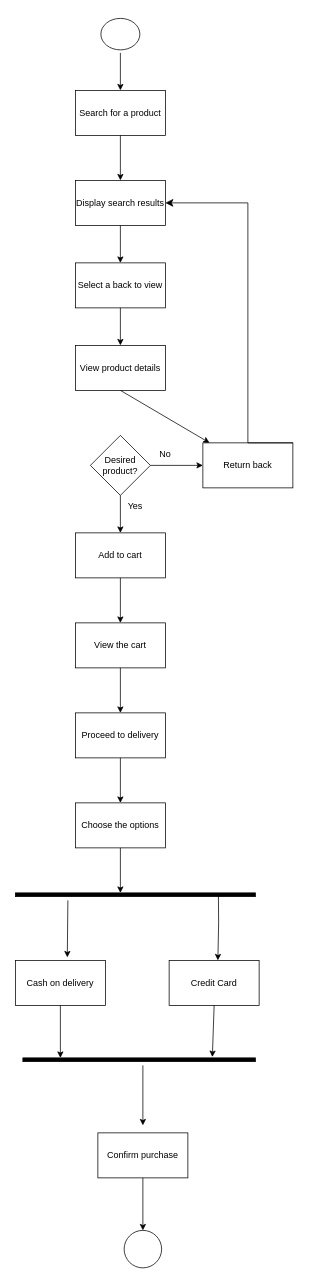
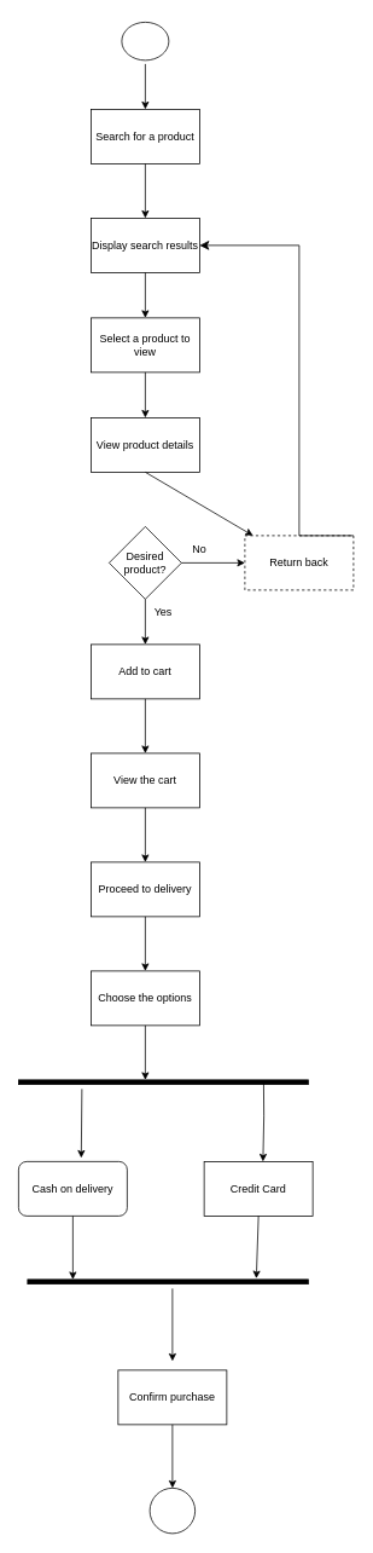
  <mxCell id="0" />
  <mxCell id="1" parent="0" />
  <mxCell id="2" value="" style="ellipse;html=1;shape=startState;fontFamily=Tahoma;fontSize=14;" vertex="1" parent="1"><mxGeometry x="130" y="20" width="60" height="50" as="geometry" /></mxCell>
  <mxCell id="3" value="" style="endArrow=classic;html=1;rounded=0;exitX=0.5;exitY=1;exitDx=0;exitDy=0;" edge="1" parent="1" source="2"><mxGeometry width="50" height="50" relative="1" as="geometry"><mxPoint x="120" y="120" as="sourcePoint" /><mxPoint x="160" y="120" as="targetPoint" /></mxGeometry></mxCell>
  <mxCell id="4" value="Search for a product" style="rounded=0;whiteSpace=wrap;html=1;" vertex="1" parent="1"><mxGeometry x="100" y="120" width="120" height="60" as="geometry" /></mxCell>
  <mxCell id="5" value="" style="endArrow=classic;html=1;rounded=0;exitX=0.5;exitY=1;exitDx=0;exitDy=0;" edge="1" parent="1" source="4"><mxGeometry width="50" height="50" relative="1" as="geometry"><mxPoint x="130" y="230" as="sourcePoint" /><mxPoint x="160" y="240" as="targetPoint" /></mxGeometry></mxCell>
  <mxCell id="6" value="Display search results" style="rounded=0;whiteSpace=wrap;html=1;" vertex="1" parent="1"><mxGeometry x="100" y="240" width="120" height="60" as="geometry" /></mxCell>
  <mxCell id="7" value="" style="endArrow=classic;html=1;rounded=0;exitX=0.5;exitY=1;exitDx=0;exitDy=0;" edge="1" parent="1" source="6"><mxGeometry width="50" height="50" relative="1" as="geometry"><mxPoint x="110" y="360" as="sourcePoint" /><mxPoint x="160" y="350" as="targetPoint" /></mxGeometry></mxCell>
- <mxCell id="8" value="Select a back to view" style="rounded=0;whiteSpace=wrap;html=1;" vertex="1" parent="1"><mxGeometry x="100" y="350" width="120" height="60" as="geometry" /></mxCell>
+ <mxCell id="8" value="Select a product to view" style="rounded=0;whiteSpace=wrap;html=1;" vertex="1" parent="1"><mxGeometry x="100" y="350" width="120" height="60" as="geometry" /></mxCell>
  <mxCell id="9" value="" style="endArrow=classic;html=1;rounded=0;exitX=0.5;exitY=1;exitDx=0;exitDy=0;" edge="1" parent="1" source="8"><mxGeometry width="50" height="50" relative="1" as="geometry"><mxPoint x="120" y="460" as="sourcePoint" /><mxPoint x="160" y="460" as="targetPoint" /></mxGeometry></mxCell>
  <mxCell id="10" value="View product details" style="rounded=0;whiteSpace=wrap;html=1;" vertex="1" parent="1"><mxGeometry x="100" y="460" width="120" height="60" as="geometry" /></mxCell>
  <mxCell id="11" value="Desired product?" style="rhombus;whiteSpace=wrap;html=1;" vertex="1" parent="1"><mxGeometry x="120" y="580" width="80" height="80" as="geometry" /></mxCell>
  <mxCell id="12" value="" style="endArrow=classic;html=1;rounded=0;exitX=0.5;exitY=1;exitDx=0;exitDy=0;" edge="1" parent="1" source="10" target="17"><mxGeometry width="50" height="50" relative="1" as="geometry"><mxPoint x="120" y="570" as="sourcePoint" /><mxPoint x="170" y="520" as="targetPoint" /></mxGeometry></mxCell>
  <mxCell id="13" value="" style="endArrow=classic;html=1;rounded=0;exitX=0.5;exitY=1;exitDx=0;exitDy=0;" edge="1" parent="1" source="11"><mxGeometry width="50" height="50" relative="1" as="geometry"><mxPoint x="110" y="710" as="sourcePoint" /><mxPoint x="160" y="710" as="targetPoint" /></mxGeometry></mxCell>
  <mxCell id="14" value="Yes" style="text;html=1;strokeColor=none;fillColor=none;align=center;verticalAlign=middle;whiteSpace=wrap;rounded=0;" vertex="1" parent="1"><mxGeometry x="150" y="660" width="60" height="30" as="geometry" /></mxCell>
  <mxCell id="15" value="" style="endArrow=classic;html=1;rounded=0;entryX=0;entryY=0.5;entryDx=0;entryDy=0;" edge="1" parent="1" target="17"><mxGeometry width="50" height="50" relative="1" as="geometry"><mxPoint x="200" y="620" as="sourcePoint" /><mxPoint x="250" y="620" as="targetPoint" /></mxGeometry></mxCell>
  <mxCell id="16" value="No" style="text;html=1;strokeColor=none;fillColor=none;align=center;verticalAlign=middle;whiteSpace=wrap;rounded=0;" vertex="1" parent="1"><mxGeometry x="190" y="590" width="60" height="30" as="geometry" /></mxCell>
- <mxCell id="17" value="Return back" style="rounded=0;whiteSpace=wrap;html=1;" vertex="1" parent="1"><mxGeometry x="270" y="590" width="120" height="60" as="geometry" /></mxCell>
+ <mxCell id="17" value="Return back" style="rounded=0;whiteSpace=wrap;html=1;dashed=1;" vertex="1" parent="1"><mxGeometry x="270" y="590" width="120" height="60" as="geometry" /></mxCell>
  <mxCell id="18" value="" style="edgeStyle=elbowEdgeStyle;elbow=horizontal;endArrow=classic;html=1;curved=0;rounded=0;endSize=8;startSize=8;entryX=1;entryY=0.5;entryDx=0;entryDy=0;exitX=1;exitY=0;exitDx=0;exitDy=0;" edge="1" parent="1" source="17" target="6"><mxGeometry width="50" height="50" relative="1" as="geometry"><mxPoint x="350" y="520" as="sourcePoint" /><mxPoint x="400" y="470" as="targetPoint" /><Array as="points"><mxPoint x="330" y="440" /></Array></mxGeometry></mxCell>
  <mxCell id="19" value="Add to cart" style="rounded=0;whiteSpace=wrap;html=1;" vertex="1" parent="1"><mxGeometry x="100" y="710" width="120" height="60" as="geometry" /></mxCell>
  <mxCell id="20" value="" style="endArrow=classic;html=1;rounded=0;exitX=0.5;exitY=1;exitDx=0;exitDy=0;" edge="1" parent="1" source="19"><mxGeometry width="50" height="50" relative="1" as="geometry"><mxPoint x="120" y="820" as="sourcePoint" /><mxPoint x="160" y="830" as="targetPoint" /></mxGeometry></mxCell>
  <mxCell id="21" value="View the cart" style="rounded=0;whiteSpace=wrap;html=1;" vertex="1" parent="1"><mxGeometry x="100" y="830" width="120" height="60" as="geometry" /></mxCell>
  <mxCell id="22" value="" style="endArrow=classic;html=1;rounded=0;exitX=0.5;exitY=1;exitDx=0;exitDy=0;" edge="1" parent="1" source="21"><mxGeometry width="50" height="50" relative="1" as="geometry"><mxPoint x="90" y="980" as="sourcePoint" /><mxPoint x="160" y="950" as="targetPoint" /></mxGeometry></mxCell>
  <mxCell id="23" value="Proceed to delivery" style="rounded=0;whiteSpace=wrap;html=1;" vertex="1" parent="1"><mxGeometry x="100" y="950" width="120" height="60" as="geometry" /></mxCell>
  <mxCell id="24" value="" style="endArrow=classic;html=1;rounded=0;exitX=0.5;exitY=1;exitDx=0;exitDy=0;" edge="1" parent="1" source="23"><mxGeometry width="50" height="50" relative="1" as="geometry"><mxPoint x="120" y="1070" as="sourcePoint" /><mxPoint x="160" y="1070" as="targetPoint" /></mxGeometry></mxCell>
  <mxCell id="25" value="" style="html=1;points=[];perimeter=orthogonalPerimeter;fillColor=strokeColor;direction=south;" vertex="1" parent="1"><mxGeometry x="20" y="1190" width="320" height="5" as="geometry" /></mxCell>
  <mxCell id="26" value="Choose the options" style="rounded=0;whiteSpace=wrap;html=1;" vertex="1" parent="1"><mxGeometry x="100" y="1070" width="120" height="60" as="geometry" /></mxCell>
  <mxCell id="27" value="" style="endArrow=classic;html=1;rounded=0;exitX=0.5;exitY=1;exitDx=0;exitDy=0;" edge="1" parent="1" source="26"><mxGeometry width="50" height="50" relative="1" as="geometry"><mxPoint x="110" y="1180" as="sourcePoint" /><mxPoint x="160" y="1190" as="targetPoint" /></mxGeometry></mxCell>
  <mxCell id="28" value="" style="endArrow=classic;html=1;rounded=0;entryX=0.577;entryY=-0.067;entryDx=0;entryDy=0;entryPerimeter=0;" edge="1" parent="1" target="30"><mxGeometry width="50" height="50" relative="1" as="geometry"><mxPoint x="90" y="1200" as="sourcePoint" /><mxPoint x="90" y="1270" as="targetPoint" /></mxGeometry></mxCell>
  <mxCell id="29" value="" style="endArrow=classic;html=1;rounded=0;exitX=0.56;exitY=0.154;exitDx=0;exitDy=0;exitPerimeter=0;" edge="1" parent="1" source="25"><mxGeometry width="50" height="50" relative="1" as="geometry"><mxPoint x="230" y="1200" as="sourcePoint" /><mxPoint x="290" y="1280" as="targetPoint" /><Array as="points"><mxPoint x="291" y="1230" /></Array></mxGeometry></mxCell>
- <mxCell id="30" value="Cash on delivery" style="rounded=0;whiteSpace=wrap;html=1;" vertex="1" parent="1"><mxGeometry x="20" y="1280" width="120" height="60" as="geometry" /></mxCell>
+ <mxCell id="30" value="Cash on delivery" style="whiteSpace=wrap;html=1;rounded=1;" vertex="1" parent="1"><mxGeometry x="20" y="1280" width="120" height="60" as="geometry" /></mxCell>
  <mxCell id="31" value="Credit Card" style="rounded=0;whiteSpace=wrap;html=1;" vertex="1" parent="1"><mxGeometry x="225" y="1280" width="120" height="60" as="geometry" /></mxCell>
  <mxCell id="32" value="" style="html=1;points=[];perimeter=orthogonalPerimeter;fillColor=strokeColor;direction=south;" vertex="1" parent="1"><mxGeometry x="30" y="1410" width="310" height="5" as="geometry" /></mxCell>
  <mxCell id="33" value="" style="endArrow=classic;html=1;rounded=0;exitX=0.5;exitY=1;exitDx=0;exitDy=0;" edge="1" parent="1" source="30"><mxGeometry width="50" height="50" relative="1" as="geometry"><mxPoint x="30" y="1400" as="sourcePoint" /><mxPoint x="80" y="1410" as="targetPoint" /></mxGeometry></mxCell>
  <mxCell id="34" value="" style="endArrow=classic;html=1;rounded=0;exitX=0.5;exitY=1;exitDx=0;exitDy=0;entryX=-0.24;entryY=0.185;entryDx=0;entryDy=0;entryPerimeter=0;" edge="1" parent="1" source="31" target="32"><mxGeometry width="50" height="50" relative="1" as="geometry"><mxPoint x="240" y="1400" as="sourcePoint" /><mxPoint x="285" y="1400" as="targetPoint" /></mxGeometry></mxCell>
  <mxCell id="35" value="" style="endArrow=classic;html=1;rounded=0;" edge="1" parent="1"><mxGeometry width="50" height="50" relative="1" as="geometry"><mxPoint x="190" y="1420" as="sourcePoint" /><mxPoint x="190" y="1500" as="targetPoint" /></mxGeometry></mxCell>
  <mxCell id="36" value="Confirm purchase" style="rounded=0;whiteSpace=wrap;html=1;" vertex="1" parent="1"><mxGeometry x="130" y="1510" width="120" height="60" as="geometry" /></mxCell>
  <mxCell id="37" value="" style="endArrow=classic;html=1;rounded=0;exitX=0.5;exitY=1;exitDx=0;exitDy=0;" edge="1" parent="1" source="36"><mxGeometry width="50" height="50" relative="1" as="geometry"><mxPoint x="150" y="1620" as="sourcePoint" /><mxPoint x="190" y="1640" as="targetPoint" /></mxGeometry></mxCell>
  <mxCell id="38" value="" style="ellipse;whiteSpace=wrap;html=1;aspect=fixed;" vertex="1" parent="1"><mxGeometry x="165" y="1640" width="50" height="50" as="geometry" /></mxCell>
